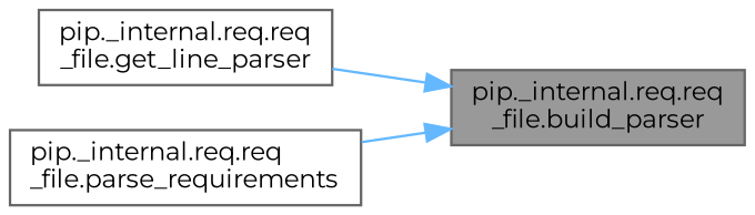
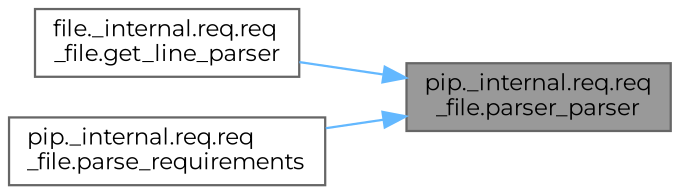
  digraph {
    fontname=Montserrat
    rankdir=RL
    node [color=grey40 fillcolor=white fontname=Montserrat fontsize=10 shape=box style=filled]
    edge [color=steelblue1 dir=back fontname=Montserrat fontsize=10 labelfontname=Helvetica labelfontsize=10 style=solid]
-   n1 [color=gray40 fillcolor=grey60 fontcolor=black height=0.2 label="pip._internal.req.req\l_file.build_parser" width=0.4]
-   n2 [height=0.2 label="pip._internal.req.req\l_file.get_line_parser" width=0.4]
+   n1 [color=gray40 fillcolor=grey60 fontcolor=black height=0.2 label="pip._internal.req.req\l_file.parser_parser" width=0.4]
+   n2 [height=0.2 label="file._internal.req.req\l_file.get_line_parser" width=0.4]
    n3 [height=0.2 label="pip._internal.req.req\l_file.parse_requirements" width=0.4]
    n1 -> n2
    n1 -> n3
  }
